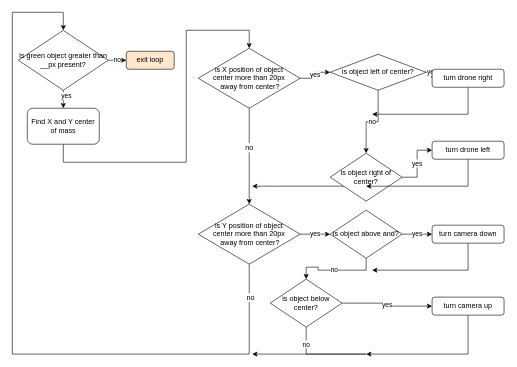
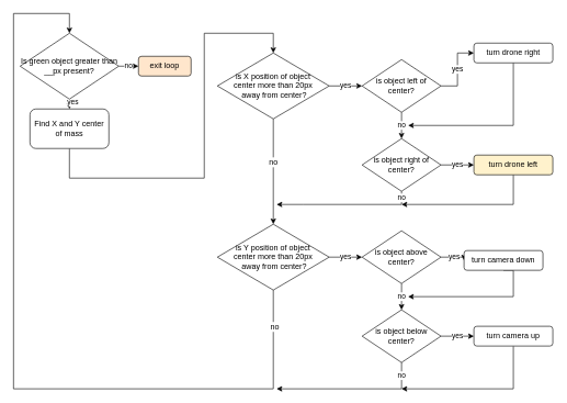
  <mxCell id="0" />
  <mxCell id="1" parent="0" />
  <mxCell id="2" value="yes" style="edgeStyle=orthogonalEdgeStyle;rounded=0;orthogonalLoop=1;jettySize=auto;html=1;exitX=0.5;exitY=1;exitDx=0;exitDy=0;entryX=0.5;entryY=0;entryDx=0;entryDy=0;" edge="1" parent="1" source="4" target="6"><mxGeometry x="-0.333" y="5" relative="1" as="geometry"><mxPoint as="offset" /></mxGeometry></mxCell>
  <mxCell id="3" value="no" style="edgeStyle=orthogonalEdgeStyle;rounded=0;orthogonalLoop=1;jettySize=auto;html=1;exitX=1;exitY=0.5;exitDx=0;exitDy=0;entryX=0;entryY=0.5;entryDx=0;entryDy=0;" edge="1" parent="1" source="4" target="35"><mxGeometry relative="1" as="geometry" /></mxCell>
  <mxCell id="4" value="Is green object greater than __px present?" style="rhombus;whiteSpace=wrap;html=1;" vertex="1" parent="1"><mxGeometry x="30" y="50" width="150" height="100" as="geometry" /></mxCell>
  <mxCell id="5" style="edgeStyle=orthogonalEdgeStyle;rounded=0;orthogonalLoop=1;jettySize=auto;html=1;exitX=0.5;exitY=1;exitDx=0;exitDy=0;entryX=0.5;entryY=0;entryDx=0;entryDy=0;" edge="1" parent="1" source="6" target="10"><mxGeometry relative="1" as="geometry"><mxPoint x="230" y="80" as="targetPoint" /><Array as="points"><mxPoint x="105" y="270" /><mxPoint x="310" y="270" /><mxPoint x="310" y="50" /><mxPoint x="415" y="50" /></Array></mxGeometry></mxCell>
- <mxCell id="6" value="Find X and Y center of mass" style="rounded=1;whiteSpace=wrap;html=1;" vertex="1" parent="1"><mxGeometry x="45" y="180" width="120" height="60" as="geometry" /></mxCell>
+ <mxCell id="6" value="Find X and Y center of mass" style="rounded=1;whiteSpace=wrap;html=1;" vertex="1" parent="1"><mxGeometry x="45" y="165" width="120" height="60" as="geometry" /></mxCell>
  <mxCell id="7" value="yes" style="edgeStyle=orthogonalEdgeStyle;rounded=0;orthogonalLoop=1;jettySize=auto;html=1;exitX=1;exitY=0.5;exitDx=0;exitDy=0;entryX=0;entryY=0.5;entryDx=0;entryDy=0;" edge="1" parent="1" source="10" target="13"><mxGeometry relative="1" as="geometry" /></mxCell>
  <mxCell id="8" style="edgeStyle=orthogonalEdgeStyle;rounded=0;orthogonalLoop=1;jettySize=auto;html=1;exitX=0.5;exitY=1;exitDx=0;exitDy=0;entryX=0.5;entryY=0;entryDx=0;entryDy=0;" edge="1" parent="1" source="10" target="24"><mxGeometry relative="1" as="geometry" /></mxCell>
  <mxCell id="9" value="no" style="text;html=1;align=center;verticalAlign=middle;resizable=0;points=[];;labelBackgroundColor=#ffffff;" vertex="1" connectable="0" parent="8"><mxGeometry x="-0.19" y="-1" relative="1" as="geometry"><mxPoint as="offset" /></mxGeometry></mxCell>
  <mxCell id="10" value="is X position of object &lt;br&gt;center more than 20px&lt;br&gt;&amp;nbsp;away from center?" style="rhombus;whiteSpace=wrap;html=1;" vertex="1" parent="1"><mxGeometry x="330" y="80" width="170" height="100" as="geometry" /></mxCell>
  <mxCell id="11" value="yes" style="edgeStyle=orthogonalEdgeStyle;rounded=0;orthogonalLoop=1;jettySize=auto;html=1;exitX=1;exitY=0.5;exitDx=0;exitDy=0;entryX=0;entryY=0.5;entryDx=0;entryDy=0;" edge="1" parent="1" source="13" target="15"><mxGeometry relative="1" as="geometry" /></mxCell>
  <mxCell id="12" value="no" style="edgeStyle=orthogonalEdgeStyle;rounded=0;orthogonalLoop=1;jettySize=auto;html=1;exitX=0.5;exitY=1;exitDx=0;exitDy=0;entryX=0.5;entryY=0;entryDx=0;entryDy=0;" edge="1" parent="1" source="13" target="18"><mxGeometry relative="1" as="geometry" /></mxCell>
- <mxCell id="13" value="is object left of center?" style="rhombus;whiteSpace=wrap;html=1;" vertex="1" parent="1"><mxGeometry x="550" y="90" width="160" height="60" as="geometry" /></mxCell>
+ <mxCell id="13" value="is object left of center?" style="rhombus;whiteSpace=wrap;html=1;" vertex="1" parent="1"><mxGeometry x="550" y="90" width="120" height="80" as="geometry" /></mxCell>
  <mxCell id="14" style="edgeStyle=orthogonalEdgeStyle;rounded=0;orthogonalLoop=1;jettySize=auto;html=1;exitX=0.5;exitY=1;exitDx=0;exitDy=0;" edge="1" parent="1" source="15"><mxGeometry relative="1" as="geometry"><mxPoint x="620" y="190" as="targetPoint" /><Array as="points"><mxPoint x="780" y="190" /></Array></mxGeometry></mxCell>
- <mxCell id="15" value="turn drone right" style="rounded=1;whiteSpace=wrap;html=1;" vertex="1" parent="1"><mxGeometry x="720" y="115" width="120" height="30" as="geometry" /></mxCell>
+ <mxCell id="15" value="turn drone right" style="rounded=1;whiteSpace=wrap;html=1;" vertex="1" parent="1"><mxGeometry x="720" y="65" width="120" height="30" as="geometry" /></mxCell>
  <mxCell id="16" value="yes" style="edgeStyle=orthogonalEdgeStyle;rounded=0;orthogonalLoop=1;jettySize=auto;html=1;exitX=1;exitY=0.5;exitDx=0;exitDy=0;entryX=0;entryY=0.5;entryDx=0;entryDy=0;" edge="1" parent="1" source="18" target="20"><mxGeometry relative="1" as="geometry" /></mxCell>
  <mxCell id="17" value="no" style="edgeStyle=orthogonalEdgeStyle;rounded=0;orthogonalLoop=1;jettySize=auto;html=1;exitX=0.5;exitY=1;exitDx=0;exitDy=0;" edge="1" parent="1" source="18"><mxGeometry x="-0.909" relative="1" as="geometry"><mxPoint x="420" y="310" as="targetPoint" /><Array as="points"><mxPoint x="610" y="310" /><mxPoint x="460" y="310" /></Array><mxPoint as="offset" /></mxGeometry></mxCell>
- <mxCell id="18" value="is object right of center?" style="rhombus;whiteSpace=wrap;html=1;" vertex="1" parent="1"><mxGeometry x="550" y="255" width="120" height="80" as="geometry" /></mxCell>
+ <mxCell id="18" value="is object right of center?" style="rhombus;whiteSpace=wrap;html=1;" vertex="1" parent="1"><mxGeometry x="550" y="210" width="120" height="80" as="geometry" /></mxCell>
  <mxCell id="19" style="edgeStyle=orthogonalEdgeStyle;rounded=0;orthogonalLoop=1;jettySize=auto;html=1;exitX=0.5;exitY=1;exitDx=0;exitDy=0;" edge="1" parent="1" source="20"><mxGeometry relative="1" as="geometry"><mxPoint x="610" y="310" as="targetPoint" /><Array as="points"><mxPoint x="780" y="310" /></Array></mxGeometry></mxCell>
- <mxCell id="20" value="turn drone left" style="rounded=1;whiteSpace=wrap;html=1;" vertex="1" parent="1"><mxGeometry x="720" y="235" width="120" height="30" as="geometry" /></mxCell>
+ <mxCell id="20" value="turn drone left" style="rounded=1;whiteSpace=wrap;html=1;fillColor=#fff2cc;" vertex="1" parent="1"><mxGeometry x="720" y="235" width="120" height="30" as="geometry" /></mxCell>
  <mxCell id="21" value="yes" style="edgeStyle=orthogonalEdgeStyle;rounded=0;orthogonalLoop=1;jettySize=auto;html=1;exitX=1;exitY=0.5;exitDx=0;exitDy=0;entryX=0;entryY=0.5;entryDx=0;entryDy=0;" edge="1" parent="1" source="24" target="27"><mxGeometry relative="1" as="geometry" /></mxCell>
  <mxCell id="22" style="edgeStyle=orthogonalEdgeStyle;rounded=0;orthogonalLoop=1;jettySize=auto;html=1;exitX=0.5;exitY=1;exitDx=0;exitDy=0;entryX=0.5;entryY=0;entryDx=0;entryDy=0;" edge="1" parent="1" source="24" target="4"><mxGeometry relative="1" as="geometry"><mxPoint x="20" y="30" as="targetPoint" /><Array as="points"><mxPoint x="415" y="590" /><mxPoint x="20" y="590" /><mxPoint x="20" y="20" /><mxPoint x="105" y="20" /></Array></mxGeometry></mxCell>
  <mxCell id="23" value="no" style="text;html=1;align=center;verticalAlign=middle;resizable=0;points=[];;labelBackgroundColor=#ffffff;" vertex="1" connectable="0" parent="22"><mxGeometry x="-0.911" y="1" relative="1" as="geometry"><mxPoint as="offset" /></mxGeometry></mxCell>
  <mxCell id="24" value="is Y position of object &lt;br&gt;center more than 20px&lt;br&gt;&amp;nbsp;away from center?" style="rhombus;whiteSpace=wrap;html=1;" vertex="1" parent="1"><mxGeometry x="330" y="340" width="170" height="100" as="geometry" /></mxCell>
  <mxCell id="25" value="yes" style="edgeStyle=orthogonalEdgeStyle;rounded=0;orthogonalLoop=1;jettySize=auto;html=1;exitX=1;exitY=0.5;exitDx=0;exitDy=0;entryX=0;entryY=0.5;entryDx=0;entryDy=0;" edge="1" parent="1" source="27" target="29"><mxGeometry relative="1" as="geometry" /></mxCell>
  <mxCell id="26" value="no" style="edgeStyle=orthogonalEdgeStyle;rounded=0;orthogonalLoop=1;jettySize=auto;html=1;exitX=0.5;exitY=1;exitDx=0;exitDy=0;entryX=0.5;entryY=0;entryDx=0;entryDy=0;" edge="1" parent="1" source="27" target="32"><mxGeometry relative="1" as="geometry" /></mxCell>
- <mxCell id="27" value="is object above and?" style="rhombus;whiteSpace=wrap;html=1;" vertex="1" parent="1"><mxGeometry x="550" y="350" width="120" height="80" as="geometry" /></mxCell>
+ <mxCell id="27" value="is object above center?" style="rhombus;whiteSpace=wrap;html=1;" vertex="1" parent="1"><mxGeometry x="550" y="350" width="120" height="80" as="geometry" /></mxCell>
  <mxCell id="28" style="edgeStyle=orthogonalEdgeStyle;rounded=0;orthogonalLoop=1;jettySize=auto;html=1;exitX=0.5;exitY=1;exitDx=0;exitDy=0;" edge="1" parent="1" source="29"><mxGeometry relative="1" as="geometry"><mxPoint x="620" y="450" as="targetPoint" /><Array as="points"><mxPoint x="780" y="450" /></Array></mxGeometry></mxCell>
- <mxCell id="29" value="turn camera down" style="rounded=1;whiteSpace=wrap;html=1;" vertex="1" parent="1"><mxGeometry x="720" y="375" width="120" height="30" as="geometry" /></mxCell>
+ <mxCell id="29" value="turn camera down" style="rounded=1;whiteSpace=wrap;html=1;" vertex="1" parent="1"><mxGeometry x="705" y="380" width="120" height="30" as="geometry" /></mxCell>
  <mxCell id="30" value="yes" style="edgeStyle=orthogonalEdgeStyle;rounded=0;orthogonalLoop=1;jettySize=auto;html=1;exitX=1;exitY=0.5;exitDx=0;exitDy=0;entryX=0;entryY=0.5;entryDx=0;entryDy=0;" edge="1" parent="1" source="32" target="34"><mxGeometry relative="1" as="geometry" /></mxCell>
  <mxCell id="31" value="no" style="edgeStyle=orthogonalEdgeStyle;rounded=0;orthogonalLoop=1;jettySize=auto;html=1;exitX=0.5;exitY=1;exitDx=0;exitDy=0;" edge="1" parent="1" source="32"><mxGeometry x="-0.826" relative="1" as="geometry"><mxPoint x="420" y="590" as="targetPoint" /><Array as="points"><mxPoint x="610" y="590" /><mxPoint x="420" y="590" /></Array><mxPoint as="offset" /></mxGeometry></mxCell>
- <mxCell id="32" value="is object below center?" style="rhombus;whiteSpace=wrap;html=1;" vertex="1" parent="1"><mxGeometry x="450" y="465" width="120" height="80" as="geometry" /></mxCell>
+ <mxCell id="32" value="is object below center?" style="rhombus;whiteSpace=wrap;html=1;" vertex="1" parent="1"><mxGeometry x="550" y="470" width="120" height="80" as="geometry" /></mxCell>
  <mxCell id="33" style="edgeStyle=orthogonalEdgeStyle;rounded=0;orthogonalLoop=1;jettySize=auto;html=1;exitX=0.5;exitY=1;exitDx=0;exitDy=0;" edge="1" parent="1" source="34"><mxGeometry relative="1" as="geometry"><mxPoint x="610" y="590" as="targetPoint" /><Array as="points"><mxPoint x="780" y="590" /></Array></mxGeometry></mxCell>
  <mxCell id="34" value="turn camera up" style="rounded=1;whiteSpace=wrap;html=1;" vertex="1" parent="1"><mxGeometry x="720" y="495" width="120" height="30" as="geometry" /></mxCell>
  <mxCell id="35" value="exit loop" style="rounded=1;whiteSpace=wrap;html=1;fillColor=#ffe6cc;" vertex="1" parent="1"><mxGeometry x="210" y="85" width="80" height="30" as="geometry" /></mxCell>
